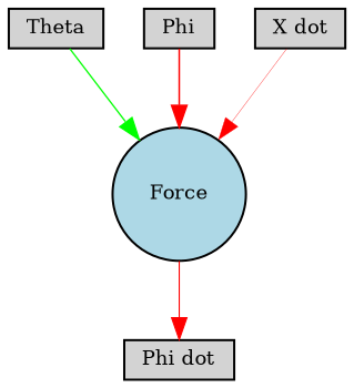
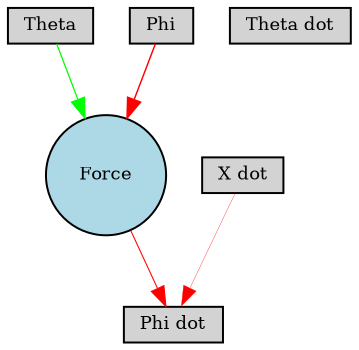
  digraph {
    node [fillcolor=lightgray fontsize=9 shape=box style=filled]
    edge [color=red style=solid]
    Theta [height=0.2 width=0.2]
    Force [fillcolor=lightblue height=0.2 shape=circle width=0.2]
    "Phi dot" [height=0.2 width=0.2]
    Phi [height=0.2 width=0.2]
    "X dot" [height=0.2 width=0.2]
+   "Theta dot" [height=0.2 width=0.2]
    Theta -> Force [color=green penwidth=0.642264502085695]
    Force -> "Phi dot" [penwidth=0.5371031118347424]
    Phi -> Force [penwidth=0.7275497852133915]
-   "X dot" -> Force [penwidth=0.16885554545160417]
+   "X dot" -> "Phi dot" [penwidth=0.16885554545160417]
  }
